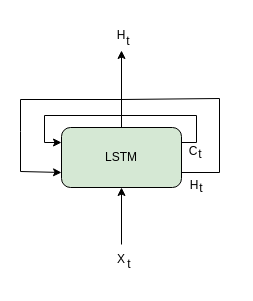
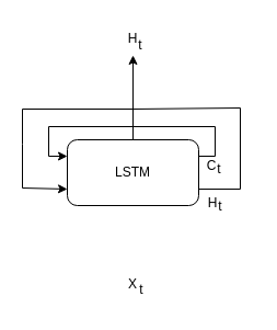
  <mxCell id="0" />
  <mxCell id="1" parent="0" />
- <mxCell id="2" value="LSTM" style="rounded=1;whiteSpace=wrap;html=1;fillColor=#d5e8d4;" parent="1" vertex="1"><mxGeometry x="61" y="127" width="120" height="60" as="geometry" /></mxCell>
+ <mxCell id="2" value="LSTM" style="rounded=1;whiteSpace=wrap;html=1;" parent="1" vertex="1"><mxGeometry x="61" y="127" width="120" height="60" as="geometry" /></mxCell>
  <mxCell id="3" value="X" style="text;html=1;align=center;verticalAlign=middle;whiteSpace=wrap;rounded=0;" parent="1" vertex="1"><mxGeometry x="91" y="244" width="60" height="30" as="geometry" /></mxCell>
  <mxCell id="4" value="t" style="text;html=1;align=center;verticalAlign=middle;whiteSpace=wrap;rounded=0;" parent="1" vertex="1"><mxGeometry x="99" y="249" width="60" height="30" as="geometry" /></mxCell>
- <mxCell id="5" value="" style="endArrow=classic;html=1;rounded=0;exitX=0.5;exitY=0;exitDx=0;exitDy=0;entryX=0.5;entryY=1;entryDx=0;entryDy=0;" parent="1" source="3" target="2" edge="1"><mxGeometry width="50" height="50" relative="1" as="geometry"><mxPoint x="74" y="233" as="sourcePoint" /><mxPoint x="124" y="183" as="targetPoint" /></mxGeometry></mxCell>
  <mxCell id="6" value="H" style="text;html=1;align=center;verticalAlign=middle;whiteSpace=wrap;rounded=0;" parent="1" vertex="1"><mxGeometry x="91" y="20" width="60" height="30" as="geometry" /></mxCell>
  <mxCell id="7" value="t" style="text;html=1;align=center;verticalAlign=middle;whiteSpace=wrap;rounded=0;" parent="1" vertex="1"><mxGeometry x="98" y="26" width="60" height="30" as="geometry" /></mxCell>
  <mxCell id="8" value="" style="endArrow=classic;html=1;rounded=0;exitX=1;exitY=0.25;exitDx=0;exitDy=0;entryX=0;entryY=0.25;entryDx=0;entryDy=0;" parent="1" source="2" target="2" edge="1"><mxGeometry width="50" height="50" relative="1" as="geometry"><mxPoint x="128" y="175" as="sourcePoint" /><mxPoint x="26" y="108" as="targetPoint" /><Array as="points"><mxPoint x="196" y="142" /><mxPoint x="196" y="115" /><mxPoint x="44" y="115" /><mxPoint x="44" y="142" /></Array></mxGeometry></mxCell>
  <mxCell id="9" value="" style="endArrow=classic;html=1;rounded=0;exitX=1;exitY=0.75;exitDx=0;exitDy=0;entryX=0;entryY=0.75;entryDx=0;entryDy=0;" parent="1" source="2" target="2" edge="1"><mxGeometry width="50" height="50" relative="1" as="geometry"><mxPoint x="64" y="172" as="sourcePoint" /><mxPoint x="114" y="122" as="targetPoint" /><Array as="points"><mxPoint x="219" y="172" /><mxPoint x="219" y="98" /><mxPoint x="121" y="99" /><mxPoint x="20" y="99" /><mxPoint x="20" y="131" /><mxPoint x="20" y="171" /></Array></mxGeometry></mxCell>
  <mxCell id="10" value="" style="endArrow=classic;html=1;rounded=0;exitX=0.5;exitY=0;exitDx=0;exitDy=0;entryX=0.5;entryY=1;entryDx=0;entryDy=0;" parent="1" source="2" target="6" edge="1"><mxGeometry width="50" height="50" relative="1" as="geometry"><mxPoint x="85" y="137" as="sourcePoint" /><mxPoint x="135" y="87" as="targetPoint" /></mxGeometry></mxCell>
  <mxCell id="11" value="C" style="text;html=1;align=center;verticalAlign=middle;whiteSpace=wrap;rounded=0;" parent="1" vertex="1"><mxGeometry x="163" y="136" width="60" height="30" as="geometry" /></mxCell>
  <mxCell id="12" value="H" style="text;html=1;align=center;verticalAlign=middle;whiteSpace=wrap;rounded=0;" parent="1" vertex="1"><mxGeometry x="164" y="170" width="60" height="30" as="geometry" /></mxCell>
  <mxCell id="13" value="t" style="text;html=1;align=center;verticalAlign=middle;whiteSpace=wrap;rounded=0;" parent="1" vertex="1"><mxGeometry x="170" y="139" width="60" height="30" as="geometry" /></mxCell>
  <mxCell id="14" value="t" style="text;html=1;align=center;verticalAlign=middle;whiteSpace=wrap;rounded=0;" parent="1" vertex="1"><mxGeometry x="171" y="173" width="60" height="30" as="geometry" /></mxCell>
